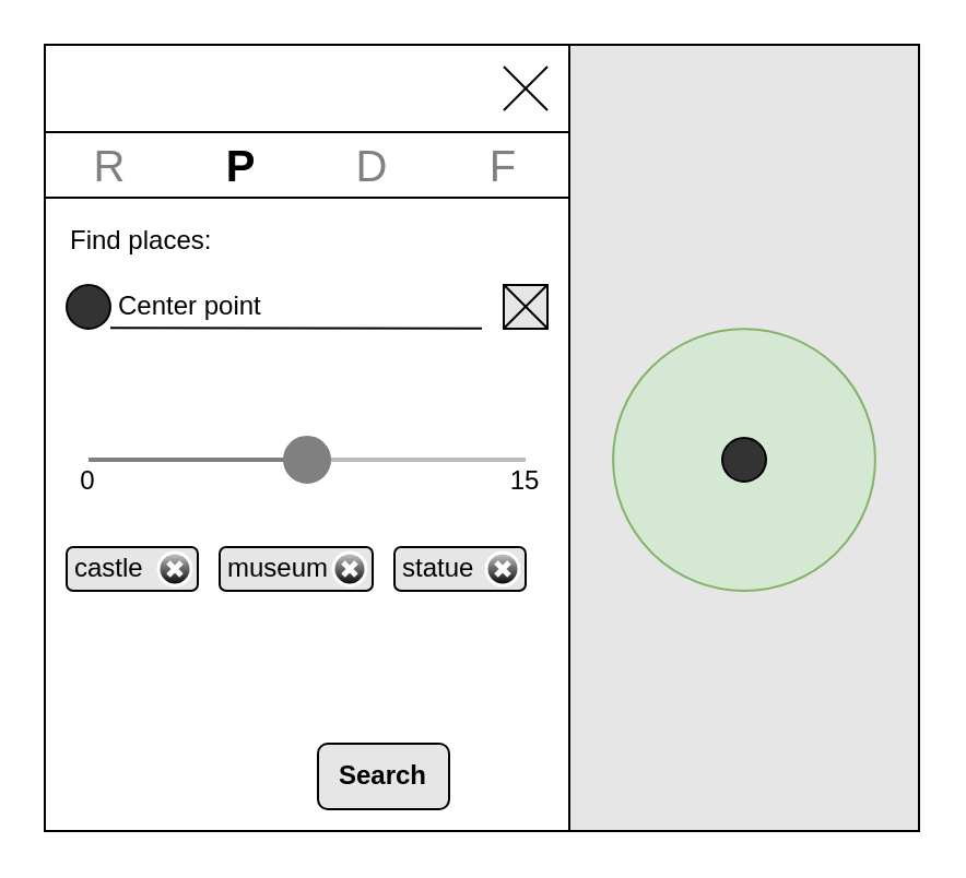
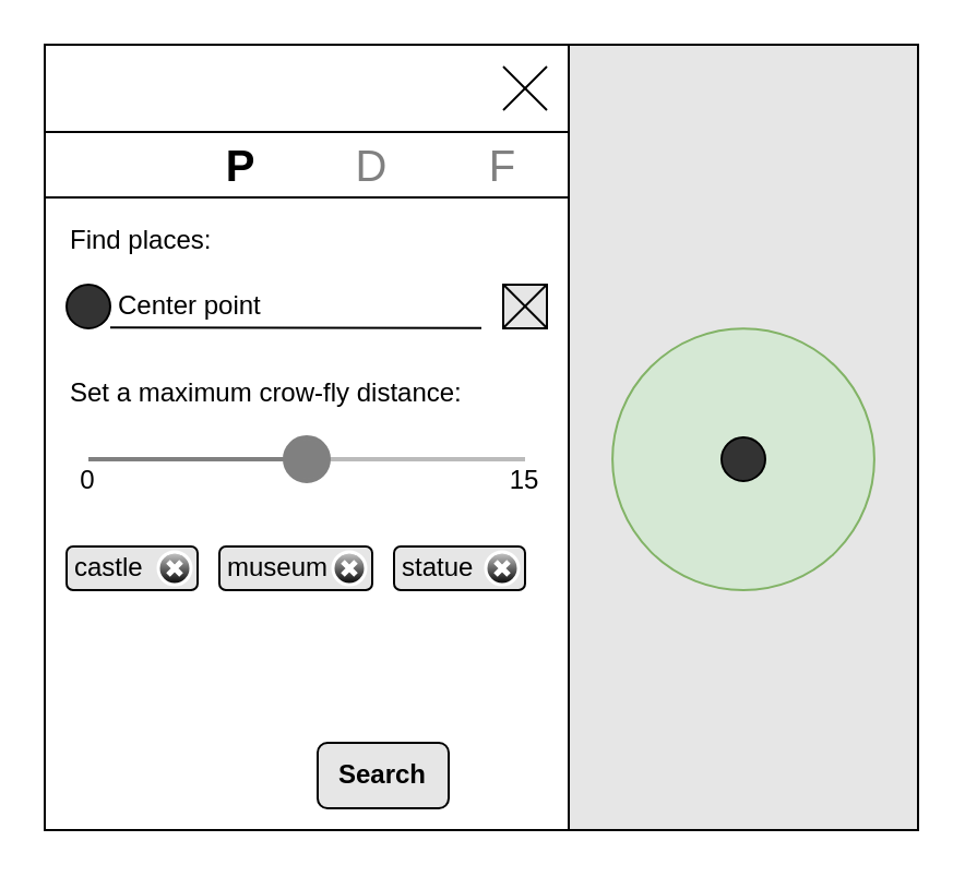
  <mxCell id="0" />
  <mxCell id="1" parent="0" />
  <mxCell id="2" value="" style="rounded=0;whiteSpace=wrap;html=1;fillColor=none;" parent="1" vertex="1"><mxGeometry x="20" y="20" width="240" height="360" as="geometry" /></mxCell>
  <mxCell id="3" value="" style="rounded=0;whiteSpace=wrap;html=1;fillColor=#E6E6E6;" parent="1" vertex="1"><mxGeometry x="230" y="130" width="20" height="20" as="geometry" /></mxCell>
  <mxCell id="4" value="" style="rounded=0;whiteSpace=wrap;html=1;" parent="1" vertex="1"><mxGeometry x="20" y="60" width="240" height="30" as="geometry" /></mxCell>
  <mxCell id="5" value="" style="endArrow=none;html=1;rounded=0;strokeWidth=1;" parent="1" edge="1"><mxGeometry width="50" height="50" relative="1" as="geometry"><mxPoint x="230" y="50" as="sourcePoint" /><mxPoint x="250" y="30" as="targetPoint" /></mxGeometry></mxCell>
  <mxCell id="6" value="" style="endArrow=none;html=1;rounded=0;strokeWidth=1;" parent="1" edge="1"><mxGeometry width="50" height="50" relative="1" as="geometry"><mxPoint x="250" y="50" as="sourcePoint" /><mxPoint x="230" y="30" as="targetPoint" /></mxGeometry></mxCell>
  <mxCell id="7" value="Find places:" style="text;html=1;strokeColor=none;fillColor=none;align=left;verticalAlign=middle;whiteSpace=wrap;rounded=0;" parent="1" vertex="1"><mxGeometry x="30" y="100" width="220" height="20" as="geometry" /></mxCell>
  <mxCell id="8" value="" style="endArrow=none;html=1;rounded=0;" parent="1" edge="1"><mxGeometry width="50" height="50" relative="1" as="geometry"><mxPoint x="220" y="149.91" as="sourcePoint" /><mxPoint x="50" y="149.58" as="targetPoint" /></mxGeometry></mxCell>
  <mxCell id="9" value="" style="endArrow=none;html=1;rounded=0;strokeWidth=1;" parent="1" edge="1"><mxGeometry width="50" height="50" relative="1" as="geometry"><mxPoint x="230" y="149.91" as="sourcePoint" /><mxPoint x="250" y="129.91" as="targetPoint" /></mxGeometry></mxCell>
  <mxCell id="10" value="" style="endArrow=none;html=1;rounded=0;strokeWidth=1;" parent="1" edge="1"><mxGeometry width="50" height="50" relative="1" as="geometry"><mxPoint x="250" y="149.91" as="sourcePoint" /><mxPoint x="230" y="129.91" as="targetPoint" /></mxGeometry></mxCell>
  <mxCell id="11" value="Search" style="rounded=1;whiteSpace=wrap;html=1;fontColor=#000000;fontStyle=1;fillColor=#E6E6E6;" parent="1" vertex="1"><mxGeometry x="145" y="340" width="60" height="30" as="geometry" /></mxCell>
+ <mxCell id="12" value="Set a maximum crow-fly distance:" style="text;html=1;strokeColor=none;fillColor=none;align=left;verticalAlign=middle;whiteSpace=wrap;rounded=0;" parent="1" vertex="1"><mxGeometry x="30" y="170" width="220" height="20" as="geometry" /></mxCell>
  <mxCell id="13" value="" style="dashed=0;verticalLabelPosition=bottom;verticalAlign=top;align=center;shape=mxgraph.gmdl.slider2;barPos=50;strokeColor=#808080;opacity=100;strokeWidth=2;fillColor=#808080;handleSize=20;shadow=0;html=1;" parent="1" vertex="1"><mxGeometry x="40" y="200" width="200" height="20" as="geometry" /></mxCell>
  <mxCell id="14" value="castle" style="rounded=1;whiteSpace=wrap;html=1;align=left;spacingLeft=2;fillColor=#E6E6E6;" parent="1" vertex="1"><mxGeometry x="30" y="250" width="60" height="20" as="geometry" /></mxCell>
  <mxCell id="15" value="" style="verticalLabelPosition=bottom;verticalAlign=top;html=1;shadow=0;dashed=0;strokeWidth=1;shape=mxgraph.ios.iDeleteApp;fillColor=#cccccc;fillColor2=#000000;strokeColor=#ffffff;sketch=0;" parent="1" vertex="1"><mxGeometry x="72" y="252.5" width="15" height="15" as="geometry" /></mxCell>
  <mxCell id="16" value="museum" style="rounded=1;whiteSpace=wrap;html=1;align=left;spacingLeft=2;fillColor=#E6E6E6;" parent="1" vertex="1"><mxGeometry x="100" y="250" width="70" height="20" as="geometry" /></mxCell>
  <mxCell id="17" value="" style="verticalLabelPosition=bottom;verticalAlign=top;html=1;shadow=0;dashed=0;strokeWidth=1;shape=mxgraph.ios.iDeleteApp;fillColor=#cccccc;fillColor2=#000000;strokeColor=#ffffff;sketch=0;" parent="1" vertex="1"><mxGeometry x="152" y="252.5" width="15" height="15" as="geometry" /></mxCell>
  <mxCell id="18" value="statue" style="rounded=1;whiteSpace=wrap;html=1;align=left;spacingLeft=2;fillColor=#E6E6E6;" parent="1" vertex="1"><mxGeometry x="180" y="250" width="60" height="20" as="geometry" /></mxCell>
  <mxCell id="19" value="" style="verticalLabelPosition=bottom;verticalAlign=top;html=1;shadow=0;dashed=0;strokeWidth=1;shape=mxgraph.ios.iDeleteApp;fillColor=#cccccc;fillColor2=#000000;strokeColor=#ffffff;sketch=0;" parent="1" vertex="1"><mxGeometry x="222" y="252.5" width="15" height="15" as="geometry" /></mxCell>
  <mxCell id="20" value="0" style="text;html=1;strokeColor=none;fillColor=none;align=center;verticalAlign=middle;whiteSpace=wrap;rounded=0;fontColor=#000000;" parent="1" vertex="1"><mxGeometry x="30" y="210" width="20" height="20" as="geometry" /></mxCell>
  <mxCell id="21" value="15" style="text;html=1;strokeColor=none;fillColor=none;align=center;verticalAlign=middle;whiteSpace=wrap;rounded=0;fontColor=#000000;" parent="1" vertex="1"><mxGeometry x="230" y="210.09" width="20" height="20" as="geometry" /></mxCell>
  <mxCell id="22" value="P" style="text;html=1;strokeColor=none;fillColor=none;align=center;verticalAlign=middle;whiteSpace=wrap;rounded=0;fontStyle=1;fontSize=20;" parent="1" vertex="1"><mxGeometry x="80" y="60" width="60" height="30" as="geometry" /></mxCell>
- <mxCell id="23" value="R" style="text;html=1;strokeColor=none;fillColor=none;align=center;verticalAlign=middle;whiteSpace=wrap;rounded=0;fontStyle=0;fontSize=20;fontColor=#808080;" parent="1" vertex="1"><mxGeometry x="20" y="60" width="60" height="30" as="geometry" /></mxCell>
  <mxCell id="24" value="D" style="text;html=1;strokeColor=none;fillColor=none;align=center;verticalAlign=middle;whiteSpace=wrap;rounded=0;fontStyle=0;fontSize=20;fontColor=#808080;" parent="1" vertex="1"><mxGeometry x="140" y="60" width="60" height="30" as="geometry" /></mxCell>
  <mxCell id="25" value="F" style="text;html=1;strokeColor=none;fillColor=none;align=center;verticalAlign=middle;whiteSpace=wrap;rounded=0;fontStyle=0;fontSize=20;fontColor=#808080;" parent="1" vertex="1"><mxGeometry x="200" y="60" width="60" height="30" as="geometry" /></mxCell>
  <mxCell id="26" value="" style="rounded=0;whiteSpace=wrap;html=1;fillColor=#E6E6E6;" parent="1" vertex="1"><mxGeometry x="260" y="20" width="160" height="360" as="geometry" /></mxCell>
  <mxCell id="27" value="" style="ellipse;whiteSpace=wrap;html=1;aspect=fixed;fillColor=#333333;" parent="1" vertex="1"><mxGeometry x="30" y="130" width="20" height="20" as="geometry" /></mxCell>
  <mxCell id="28" value="Center point" style="text;html=1;strokeColor=none;fillColor=none;align=left;verticalAlign=middle;whiteSpace=wrap;rounded=0;fontColor=#000000;spacingLeft=2;" parent="1" vertex="1"><mxGeometry x="50" y="130" width="170" height="20" as="geometry" /></mxCell>
  <mxCell id="29" value="" style="ellipse;whiteSpace=wrap;html=1;aspect=fixed;fillColor=#d5e8d4;strokeColor=#82b366;" parent="1" vertex="1"><mxGeometry x="280.05" y="150.09" width="119.91" height="119.91" as="geometry" /></mxCell>
  <mxCell id="30" value="" style="ellipse;whiteSpace=wrap;html=1;aspect=fixed;fillColor=#333333;" parent="1" vertex="1"><mxGeometry x="330" y="200" width="20" height="20" as="geometry" /></mxCell>
